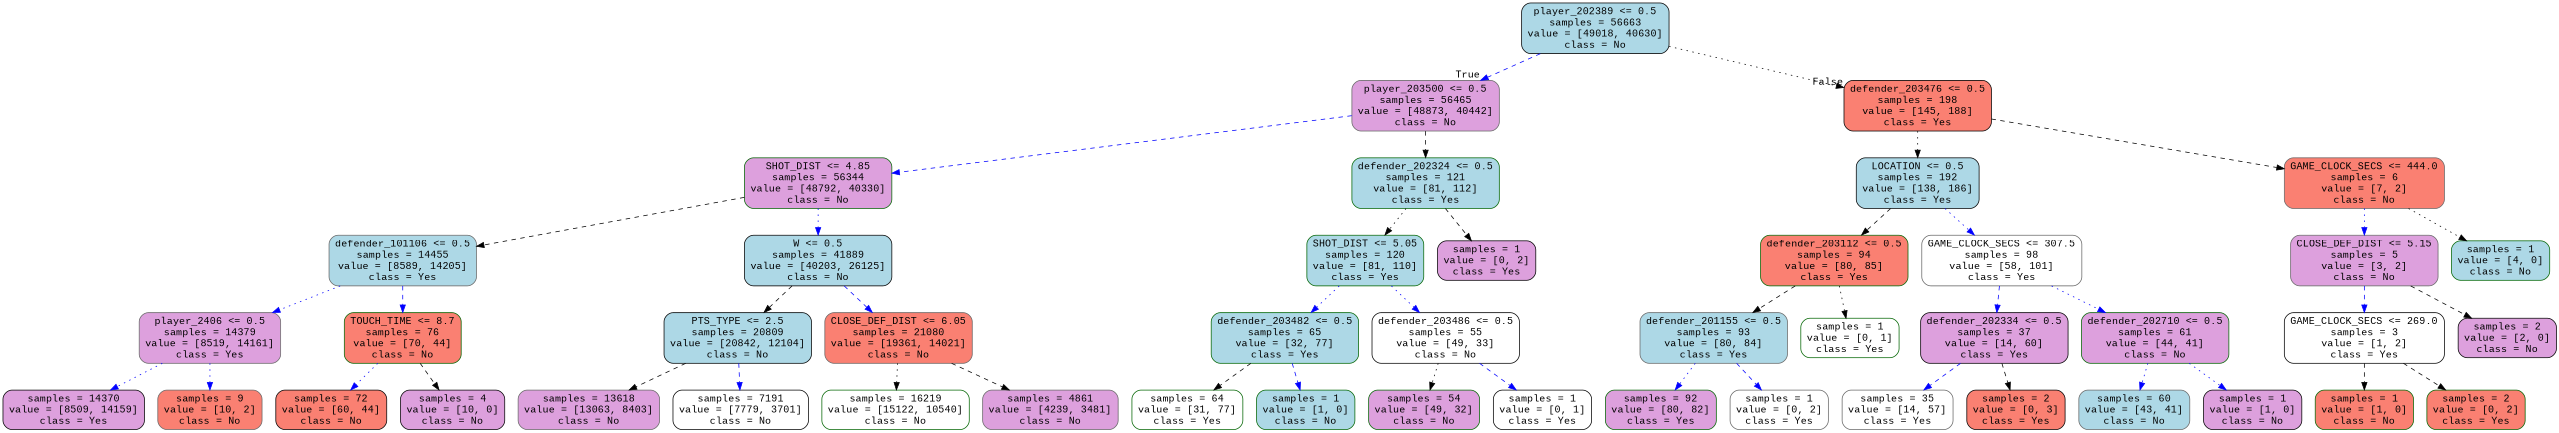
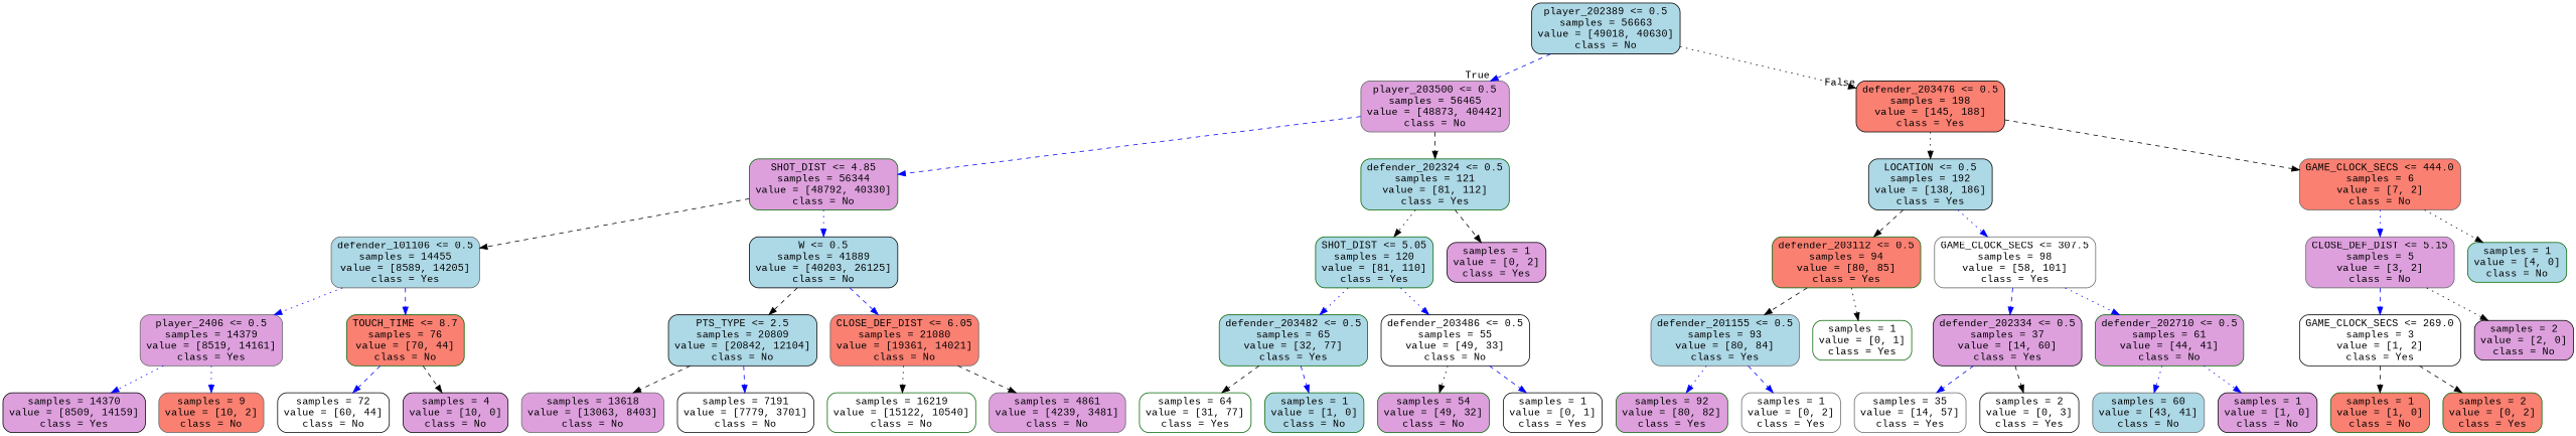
  digraph {
    fontname="Liberation Mono"
    node [color=black fillcolor=plum fontname="Liberation Mono" shape=box style="filled, rounded"]
    edge [color=blue fontname="Liberation Mono" style=dashed]
    n1 [fillcolor=lightblue label="player_202389 <= 0.5\nsamples = 56663\nvalue = [49018, 40630]\nclass = No"]
    n2 [color=gray40 label="player_203500 <= 0.5\nsamples = 56465\nvalue = [48873, 40442]\nclass = No"]
    n3 [fillcolor=salmon label="defender_203476 <= 0.5\nsamples = 198\nvalue = [145, 188]\nclass = Yes"]
    n4 [color=darkgreen label="SHOT_DIST <= 4.85\nsamples = 56344\nvalue = [48792, 40330]\nclass = No"]
    n5 [color=darkgreen fillcolor=lightblue label="defender_202324 <= 0.5\nsamples = 121\nvalue = [81, 112]\nclass = Yes"]
    n6 [fillcolor=lightblue label="LOCATION <= 0.5\nsamples = 192\nvalue = [138, 186]\nclass = Yes"]
    n7 [color=gray40 fillcolor=salmon label="GAME_CLOCK_SECS <= 444.0\nsamples = 6\nvalue = [7, 2]\nclass = No"]
    n8 [color=gray40 fillcolor=lightblue label="defender_101106 <= 0.5\nsamples = 14455\nvalue = [8589, 14205]\nclass = Yes"]
    n9 [fillcolor=lightblue label="W <= 0.5\nsamples = 41889\nvalue = [40203, 26125]\nclass = No"]
    n10 [color=darkgreen fillcolor=lightblue label="SHOT_DIST <= 5.05\nsamples = 120\nvalue = [81, 110]\nclass = Yes"]
    n11 [label="samples = 1\nvalue = [0, 2]\nclass = Yes"]
    n12 [color=gray40 label="player_2406 <= 0.5\nsamples = 14379\nvalue = [8519, 14161]\nclass = Yes"]
    n13 [color=darkgreen fillcolor=salmon label="TOUCH_TIME <= 8.7\nsamples = 76\nvalue = [70, 44]\nclass = No"]
    n14 [fillcolor=lightblue label="PTS_TYPE <= 2.5\nsamples = 20809\nvalue = [20842, 12104]\nclass = No"]
    n15 [color=gray40 fillcolor=salmon label="CLOSE_DEF_DIST <= 6.05\nsamples = 21080\nvalue = [19361, 14021]\nclass = No"]
    n16 [label="samples = 14370\nvalue = [8509, 14159]\nclass = Yes"]
    n17 [color=gray40 fillcolor=salmon label="samples = 9\nvalue = [10, 2]\nclass = No"]
-   n18 [fillcolor=salmon label="samples = 72\nvalue = [60, 44]\nclass = No"]
+   n18 [fillcolor=white label="samples = 72\nvalue = [60, 44]\nclass = No"]
    n19 [label="samples = 4\nvalue = [10, 0]\nclass = No"]
    n20 [color=gray40 label="samples = 13618\nvalue = [13063, 8403]\nclass = No"]
    n21 [fillcolor=white label="samples = 7191\nvalue = [7779, 3701]\nclass = No"]
    n22 [color=darkgreen fillcolor=white label="samples = 16219\nvalue = [15122, 10540]\nclass = No"]
    n23 [color=gray40 label="samples = 4861\nvalue = [4239, 3481]\nclass = No"]
    n24 [color=darkgreen fillcolor=lightblue label="defender_203482 <= 0.5\nsamples = 65\nvalue = [32, 77]\nclass = Yes"]
    n25 [fillcolor=white label="defender_203486 <= 0.5\nsamples = 55\nvalue = [49, 33]\nclass = No"]
    n26 [color=darkgreen fillcolor=white label="samples = 64\nvalue = [31, 77]\nclass = Yes"]
    n27 [color=darkgreen fillcolor=lightblue label="samples = 1\nvalue = [1, 0]\nclass = No"]
    n28 [color=darkgreen label="samples = 54\nvalue = [49, 32]\nclass = No"]
    n29 [fillcolor=white label="samples = 1\nvalue = [0, 1]\nclass = Yes"]
    n30 [color=darkgreen fillcolor=salmon label="defender_203112 <= 0.5\nsamples = 94\nvalue = [80, 85]\nclass = Yes"]
    n31 [color=gray40 fillcolor=white label="GAME_CLOCK_SECS <= 307.5\nsamples = 98\nvalue = [58, 101]\nclass = Yes"]
    n32 [color=gray40 label="CLOSE_DEF_DIST <= 5.15\nsamples = 5\nvalue = [3, 2]\nclass = No"]
    n33 [color=darkgreen fillcolor=lightblue label="samples = 1\nvalue = [4, 0]\nclass = No"]
    n34 [color=gray40 fillcolor=lightblue label="defender_201155 <= 0.5\nsamples = 93\nvalue = [80, 84]\nclass = Yes"]
    n35 [color=darkgreen fillcolor=white label="samples = 1\nvalue = [0, 1]\nclass = Yes"]
    n36 [label="defender_202334 <= 0.5\nsamples = 37\nvalue = [14, 60]\nclass = Yes"]
    n37 [color=darkgreen label="defender_202710 <= 0.5\nsamples = 61\nvalue = [44, 41]\nclass = No"]
    n38 [color=darkgreen label="samples = 92\nvalue = [80, 82]\nclass = Yes"]
    n39 [color=gray40 fillcolor=white label="samples = 1\nvalue = [0, 2]\nclass = Yes"]
    n40 [color=gray40 fillcolor=white label="samples = 35\nvalue = [14, 57]\nclass = Yes"]
-   n41 [fillcolor=salmon label="samples = 2\nvalue = [0, 3]\nclass = Yes"]
+   n41 [fillcolor=white label="samples = 2\nvalue = [0, 3]\nclass = Yes"]
    n42 [color=gray40 fillcolor=lightblue label="samples = 60\nvalue = [43, 41]\nclass = No"]
    n43 [label="samples = 1\nvalue = [1, 0]\nclass = No"]
    n44 [fillcolor=white label="GAME_CLOCK_SECS <= 269.0\nsamples = 3\nvalue = [1, 2]\nclass = Yes"]
    n45 [label="samples = 2\nvalue = [2, 0]\nclass = No"]
    n46 [color=darkgreen fillcolor=salmon label="samples = 1\nvalue = [1, 0]\nclass = No"]
    n47 [color=darkgreen fillcolor=salmon label="samples = 2\nvalue = [0, 2]\nclass = Yes"]
    n1 -> n2 [headlabel=True labelangle=45 labeldistance=2.5]
    n1 -> n3 [color=black headlabel=False labelangle=-45 labeldistance=2.5 style=dotted]
    n2 -> n4
    n2 -> n5 [color=black]
    n3 -> n6 [color=black style=dotted]
    n3 -> n7 [color=black]
    n4 -> n8 [color=black]
    n4 -> n9 [style=dotted]
    n5 -> n10 [color=black style=dotted]
    n5 -> n11 [color=black]
    n6 -> n30 [color=black]
    n6 -> n31 [style=dotted]
    n7 -> n32 [style=dotted]
    n7 -> n33 [color=black style=dotted]
    n8 -> n12 [style=dotted]
    n8 -> n13
    n9 -> n14 [color=black]
    n9 -> n15
    n10 -> n24 [style=dotted]
    n10 -> n25 [style=dotted]
    n12 -> n16 [style=dotted]
    n12 -> n17 [style=dotted]
-   n13 -> n18 [style=dotted]
+   n13 -> n18
    n13 -> n19 [color=black]
    n14 -> n20 [color=black]
    n14 -> n21
    n15 -> n22 [color=black style=dotted]
    n15 -> n23 [color=black]
    n24 -> n26 [color=black]
    n24 -> n27
    n25 -> n28 [color=black style=dotted]
    n25 -> n29
    n30 -> n34 [color=black]
    n30 -> n35 [color=black style=dotted]
    n31 -> n36
    n31 -> n37 [style=dotted]
    n32 -> n44
-   n32 -> n45 [color=black]
+   n32 -> n45 [color=black style=dotted]
    n34 -> n38 [style=dotted]
    n34 -> n39
    n36 -> n40
    n36 -> n41 [color=black]
    n37 -> n42 [style=dotted]
    n37 -> n43 [style=dotted]
    n44 -> n46 [color=black]
    n44 -> n47 [color=black]
  }
